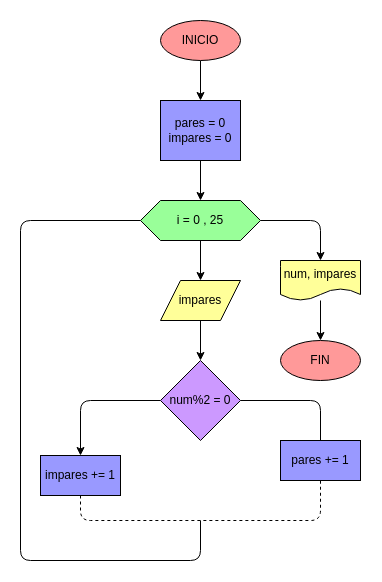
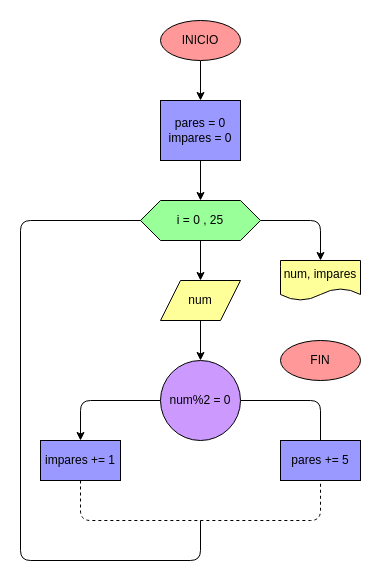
  <mxCell id="0" />
  <mxCell id="1" parent="0" />
  <mxCell id="2" value="" style="edgeStyle=none;html=1;strokeColor=#000000;fontColor=#000000;" parent="1" source="3" target="5" edge="1"><mxGeometry relative="1" as="geometry" /></mxCell>
  <mxCell id="3" value="INICIO" style="ellipse;whiteSpace=wrap;html=1;strokeColor=#000000;fontColor=#000000;fillColor=#FF9999;" parent="1" vertex="1"><mxGeometry x="160" y="20" width="80" height="40" as="geometry" /></mxCell>
  <mxCell id="4" style="edgeStyle=none;html=1;exitX=0.5;exitY=1;exitDx=0;exitDy=0;entryX=0.5;entryY=0;entryDx=0;entryDy=0;fontColor=#000000;strokeColor=#000000;" parent="1" source="5" target="8" edge="1"><mxGeometry relative="1" as="geometry" /></mxCell>
  <mxCell id="5" value="pares = 0&lt;br&gt;impares = 0" style="whiteSpace=wrap;html=1;strokeColor=#000000;fontColor=#000000;fillColor=#9999FF;" parent="1" vertex="1"><mxGeometry x="160" y="100" width="80" height="60" as="geometry" /></mxCell>
  <mxCell id="6" value="" style="edgeStyle=none;html=1;fontColor=#000000;strokeColor=#000000;" parent="1" source="8" target="10" edge="1"><mxGeometry relative="1" as="geometry" /></mxCell>
  <mxCell id="7" value="" style="edgeStyle=orthogonalEdgeStyle;html=1;fontColor=#000000;strokeColor=#000000;" parent="1" source="8" target="19" edge="1"><mxGeometry relative="1" as="geometry" /></mxCell>
  <mxCell id="8" value="i = 0 , 25" style="shape=hexagon;perimeter=hexagonPerimeter2;whiteSpace=wrap;html=1;fixedSize=1;fontColor=#000000;strokeColor=#000000;fillColor=#99FF99;" parent="1" vertex="1"><mxGeometry x="140" y="200" width="120" height="40" as="geometry" /></mxCell>
  <mxCell id="9" value="" style="edgeStyle=none;html=1;fontColor=#000000;strokeColor=#000000;" parent="1" source="10" target="13" edge="1"><mxGeometry relative="1" as="geometry" /></mxCell>
- <mxCell id="10" value="impares" style="shape=parallelogram;perimeter=parallelogramPerimeter;whiteSpace=wrap;html=1;fixedSize=1;fillColor=#FFFF99;strokeColor=#000000;fontColor=#000000;" parent="1" vertex="1"><mxGeometry x="160" y="280" width="80" height="40" as="geometry" /></mxCell>
+ <mxCell id="10" value="num" style="shape=parallelogram;perimeter=parallelogramPerimeter;whiteSpace=wrap;html=1;fixedSize=1;fillColor=#FFFF99;strokeColor=#000000;fontColor=#000000;" parent="1" vertex="1"><mxGeometry x="160" y="280" width="80" height="40" as="geometry" /></mxCell>
  <mxCell id="11" value="" style="edgeStyle=orthogonalEdgeStyle;html=1;fontColor=#000000;strokeColor=#000000;entryX=0.5;entryY=0;entryDx=0;entryDy=0;endArrow=none;" parent="1" source="13" target="14" edge="1"><mxGeometry relative="1" as="geometry" /></mxCell>
  <mxCell id="12" style="edgeStyle=orthogonalEdgeStyle;html=1;exitX=0;exitY=0.5;exitDx=0;exitDy=0;entryX=0.5;entryY=0;entryDx=0;entryDy=0;fontColor=#000000;strokeColor=#000000;" parent="1" source="13" target="15" edge="1"><mxGeometry relative="1" as="geometry" /></mxCell>
- <mxCell id="13" value="num%2 = 0" style="rhombus;whiteSpace=wrap;html=1;fillColor=#CC99FF;strokeColor=#000000;fontColor=#000000;" parent="1" vertex="1"><mxGeometry x="160" y="360" width="80" height="80" as="geometry" /></mxCell>
- <mxCell id="14" value="pares += 1" style="whiteSpace=wrap;html=1;fillColor=#9999FF;strokeColor=#000000;fontColor=#000000;" parent="1" vertex="1"><mxGeometry x="280" y="440" width="80" height="40" as="geometry" /></mxCell>
- <mxCell id="15" value="impares += 1" style="whiteSpace=wrap;html=1;fillColor=#9999FF;strokeColor=#000000;fontColor=#000000;" parent="1" vertex="1"><mxGeometry x="40" y="455" width="80" height="40" as="geometry" /></mxCell>
+ <mxCell id="13" value="num%2 = 0" style="ellipse;whiteSpace=wrap;html=1;fillColor=#CC99FF;strokeColor=#000000;fontColor=#000000;" parent="1" vertex="1"><mxGeometry x="160" y="360" width="80" height="80" as="geometry" /></mxCell>
+ <mxCell id="14" value="pares += 5" style="whiteSpace=wrap;html=1;fillColor=#9999FF;strokeColor=#000000;fontColor=#000000;" parent="1" vertex="1"><mxGeometry x="280" y="440" width="80" height="40" as="geometry" /></mxCell>
+ <mxCell id="15" value="impares += 1" style="whiteSpace=wrap;html=1;fillColor=#9999FF;strokeColor=#000000;fontColor=#000000;" parent="1" vertex="1"><mxGeometry x="40" y="440" width="80" height="40" as="geometry" /></mxCell>
  <mxCell id="16" value="" style="endArrow=none;html=1;fontColor=#000000;strokeColor=#000000;entryX=0.5;entryY=1;entryDx=0;entryDy=0;exitX=0.5;exitY=1;exitDx=0;exitDy=0;dashed=1;" parent="1" source="15" target="14" edge="1"><mxGeometry width="50" height="50" relative="1" as="geometry"><mxPoint x="250" y="520" as="sourcePoint" /><mxPoint x="300" y="470" as="targetPoint" /><Array as="points"><mxPoint x="80" y="520" /><mxPoint x="320" y="520" /></Array></mxGeometry></mxCell>
  <mxCell id="17" value="" style="endArrow=none;html=1;fontColor=#000000;strokeColor=#000000;entryX=0.5;entryY=1;entryDx=0;entryDy=0;exitX=0;exitY=0.5;exitDx=0;exitDy=0;" parent="1" source="8" edge="1"><mxGeometry width="50" height="50" relative="1" as="geometry"><mxPoint x="200" y="260" as="sourcePoint" /><mxPoint x="200" y="520" as="targetPoint" /><Array as="points"><mxPoint x="20" y="220" /><mxPoint x="20" y="560" /><mxPoint x="200" y="560" /></Array></mxGeometry></mxCell>
- <mxCell id="18" value="" style="edgeStyle=orthogonalEdgeStyle;html=1;fontColor=#000000;strokeColor=#000000;" parent="1" source="19" target="20" edge="1"><mxGeometry relative="1" as="geometry" /></mxCell>
  <mxCell id="19" value="num, impares" style="shape=document;whiteSpace=wrap;html=1;boundedLbl=1;fillColor=#FFFF99;strokeColor=#000000;fontColor=#000000;" parent="1" vertex="1"><mxGeometry x="280" y="260" width="80" height="40" as="geometry" /></mxCell>
  <mxCell id="20" value="FIN" style="ellipse;whiteSpace=wrap;html=1;fillColor=#FF9999;strokeColor=#000000;fontColor=#000000;" parent="1" vertex="1"><mxGeometry x="280" y="340" width="80" height="40" as="geometry" /></mxCell>
